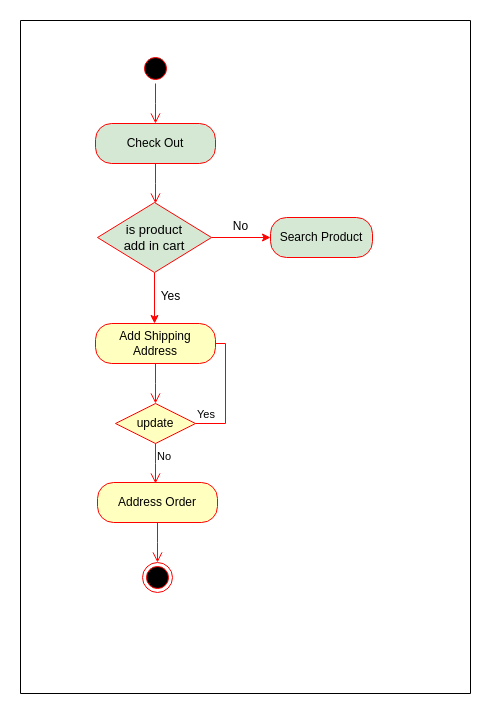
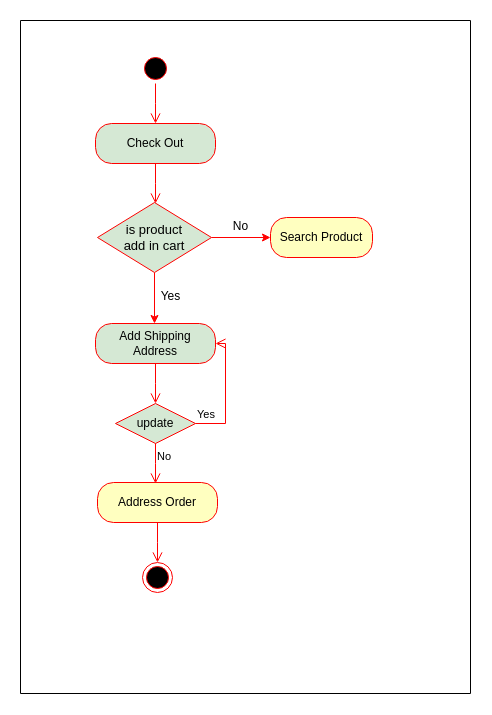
  <mxCell id="0" />
  <mxCell id="1" parent="0" />
  <mxCell id="2" value="" style="ellipse;html=1;shape=startState;fillColor=#000000;strokeColor=#ff0000;" parent="1" vertex="1"><mxGeometry x="140" y="53" width="30" height="30" as="geometry" /></mxCell>
  <mxCell id="3" value="" style="edgeStyle=orthogonalEdgeStyle;html=1;verticalAlign=bottom;endArrow=open;endSize=8;strokeColor=#FF0000;rounded=0;" parent="1" source="2" edge="1"><mxGeometry relative="1" as="geometry"><mxPoint x="155" y="123" as="targetPoint" /></mxGeometry></mxCell>
  <mxCell id="4" value="Check Out" style="rounded=1;whiteSpace=wrap;html=1;arcSize=40;fontColor=#000000;fillColor=#d5e8d4;strokeColor=#ff0000;" parent="1" vertex="1"><mxGeometry x="95" y="123" width="120" height="40" as="geometry" /></mxCell>
  <mxCell id="5" value="" style="edgeStyle=orthogonalEdgeStyle;html=1;verticalAlign=bottom;endArrow=open;endSize=8;strokeColor=#FF0000;rounded=0;" parent="1" source="4" edge="1"><mxGeometry relative="1" as="geometry"><mxPoint x="155" y="203" as="targetPoint" /></mxGeometry></mxCell>
  <mxCell id="6" value="" style="edgeStyle=orthogonalEdgeStyle;rounded=0;orthogonalLoop=1;jettySize=auto;html=1;strokeColor=#FF0000;" parent="1" source="8" edge="1"><mxGeometry relative="1" as="geometry"><mxPoint x="270" y="237" as="targetPoint" /></mxGeometry></mxCell>
  <mxCell id="7" style="edgeStyle=orthogonalEdgeStyle;rounded=0;orthogonalLoop=1;jettySize=auto;html=1;exitX=0.5;exitY=1;exitDx=0;exitDy=0;strokeColor=#FF0000;" parent="1" source="8" edge="1"><mxGeometry relative="1" as="geometry"><mxPoint x="154" y="323" as="targetPoint" /></mxGeometry></mxCell>
  <mxCell id="8" value="&lt;font style=&quot;font-size: 13px;&quot;&gt;is product&lt;br&gt;add in cart&lt;/font&gt;" style="rhombus;whiteSpace=wrap;html=1;fontColor=#000000;fillColor=#d5e8d4;strokeColor=#ff0000;" parent="1" vertex="1"><mxGeometry x="97" y="202" width="114" height="70" as="geometry" /></mxCell>
  <mxCell id="9" value="No" style="text;html=1;align=center;verticalAlign=middle;resizable=0;points=[];autosize=1;strokeColor=none;fillColor=none;" parent="1" vertex="1"><mxGeometry x="220" y="211" width="40" height="30" as="geometry" /></mxCell>
  <mxCell id="10" value="Yes" style="text;html=1;align=center;verticalAlign=middle;resizable=0;points=[];autosize=1;strokeColor=none;fillColor=none;" parent="1" vertex="1"><mxGeometry x="150" y="281" width="40" height="30" as="geometry" /></mxCell>
- <mxCell id="11" value="Add Shipping Address" style="rounded=1;whiteSpace=wrap;html=1;arcSize=40;fontColor=#000000;fillColor=#ffffc0;strokeColor=#ff0000;" parent="1" vertex="1"><mxGeometry x="95" y="323" width="120" height="40" as="geometry" /></mxCell>
+ <mxCell id="11" value="Add Shipping Address" style="rounded=1;whiteSpace=wrap;html=1;arcSize=40;fontColor=#000000;fillColor=#d5e8d4;strokeColor=#ff0000;" parent="1" vertex="1"><mxGeometry x="95" y="323" width="120" height="40" as="geometry" /></mxCell>
  <mxCell id="12" value="" style="edgeStyle=orthogonalEdgeStyle;html=1;verticalAlign=bottom;endArrow=open;endSize=8;strokeColor=#FF0000;rounded=0;" parent="1" source="11" edge="1"><mxGeometry relative="1" as="geometry"><mxPoint x="155" y="403" as="targetPoint" /></mxGeometry></mxCell>
  <mxCell id="13" value="" style="ellipse;html=1;shape=endState;fillColor=#000000;strokeColor=#ff0000;" parent="1" vertex="1"><mxGeometry x="142" y="562" width="30" height="30" as="geometry" /></mxCell>
  <mxCell id="14" value="Address Order" style="rounded=1;whiteSpace=wrap;html=1;arcSize=40;fontColor=#000000;fillColor=#ffffc0;strokeColor=#ff0000;" parent="1" vertex="1"><mxGeometry x="97" y="482" width="120" height="40" as="geometry" /></mxCell>
  <mxCell id="15" value="" style="edgeStyle=orthogonalEdgeStyle;html=1;verticalAlign=bottom;endArrow=open;endSize=8;strokeColor=#FF0000;rounded=0;" parent="1" source="14" edge="1"><mxGeometry relative="1" as="geometry"><mxPoint x="157" y="562" as="targetPoint" /></mxGeometry></mxCell>
- <mxCell id="16" value="update" style="rhombus;whiteSpace=wrap;html=1;fontColor=#000000;fillColor=#ffffc0;strokeColor=#ff0000;" parent="1" vertex="1"><mxGeometry x="115" y="403" width="80" height="40" as="geometry" /></mxCell>
- <mxCell id="17" value="Yes" style="edgeStyle=orthogonalEdgeStyle;html=1;align=left;verticalAlign=bottom;endArrow=none;endSize=8;strokeColor=#FF0000;rounded=0;entryX=1;entryY=0.5;entryDx=0;entryDy=0;" parent="1" source="16" target="11" edge="1"><mxGeometry x="-1" relative="1" as="geometry"><mxPoint x="295" y="423" as="targetPoint" /><Array as="points"><mxPoint x="225" y="423" /><mxPoint x="225" y="343" /></Array></mxGeometry></mxCell>
+ <mxCell id="16" value="update" style="rhombus;whiteSpace=wrap;html=1;fontColor=#000000;fillColor=#d5e8d4;strokeColor=#ff0000;" parent="1" vertex="1"><mxGeometry x="115" y="403" width="80" height="40" as="geometry" /></mxCell>
+ <mxCell id="17" value="Yes" style="edgeStyle=orthogonalEdgeStyle;html=1;align=left;verticalAlign=bottom;endArrow=open;endSize=8;strokeColor=#FF0000;rounded=0;entryX=1;entryY=0.5;entryDx=0;entryDy=0;" parent="1" source="16" target="11" edge="1"><mxGeometry x="-1" relative="1" as="geometry"><mxPoint x="295" y="423" as="targetPoint" /><Array as="points"><mxPoint x="225" y="423" /><mxPoint x="225" y="343" /></Array></mxGeometry></mxCell>
  <mxCell id="18" value="No" style="edgeStyle=orthogonalEdgeStyle;html=1;align=left;verticalAlign=top;endArrow=open;endSize=8;strokeColor=#FF0000;rounded=0;" parent="1" source="16" edge="1"><mxGeometry x="-1" relative="1" as="geometry"><mxPoint x="155" y="483" as="targetPoint" /></mxGeometry></mxCell>
  <mxCell id="19" value="" style="swimlane;startSize=0;" parent="1" vertex="1"><mxGeometry x="20" y="20" width="450" height="673" as="geometry" /></mxCell>
- <mxCell id="20" value="Search Product" style="rounded=1;whiteSpace=wrap;html=1;arcSize=40;fontColor=#000000;fillColor=#d5e8d4;strokeColor=#ff0000;" parent="19" vertex="1"><mxGeometry x="250" y="197" width="102" height="40" as="geometry" /></mxCell>
+ <mxCell id="20" value="Search Product" style="rounded=1;whiteSpace=wrap;html=1;arcSize=40;fontColor=#000000;fillColor=#ffffc0;strokeColor=#ff0000;" parent="19" vertex="1"><mxGeometry x="250" y="197" width="102" height="40" as="geometry" /></mxCell>
